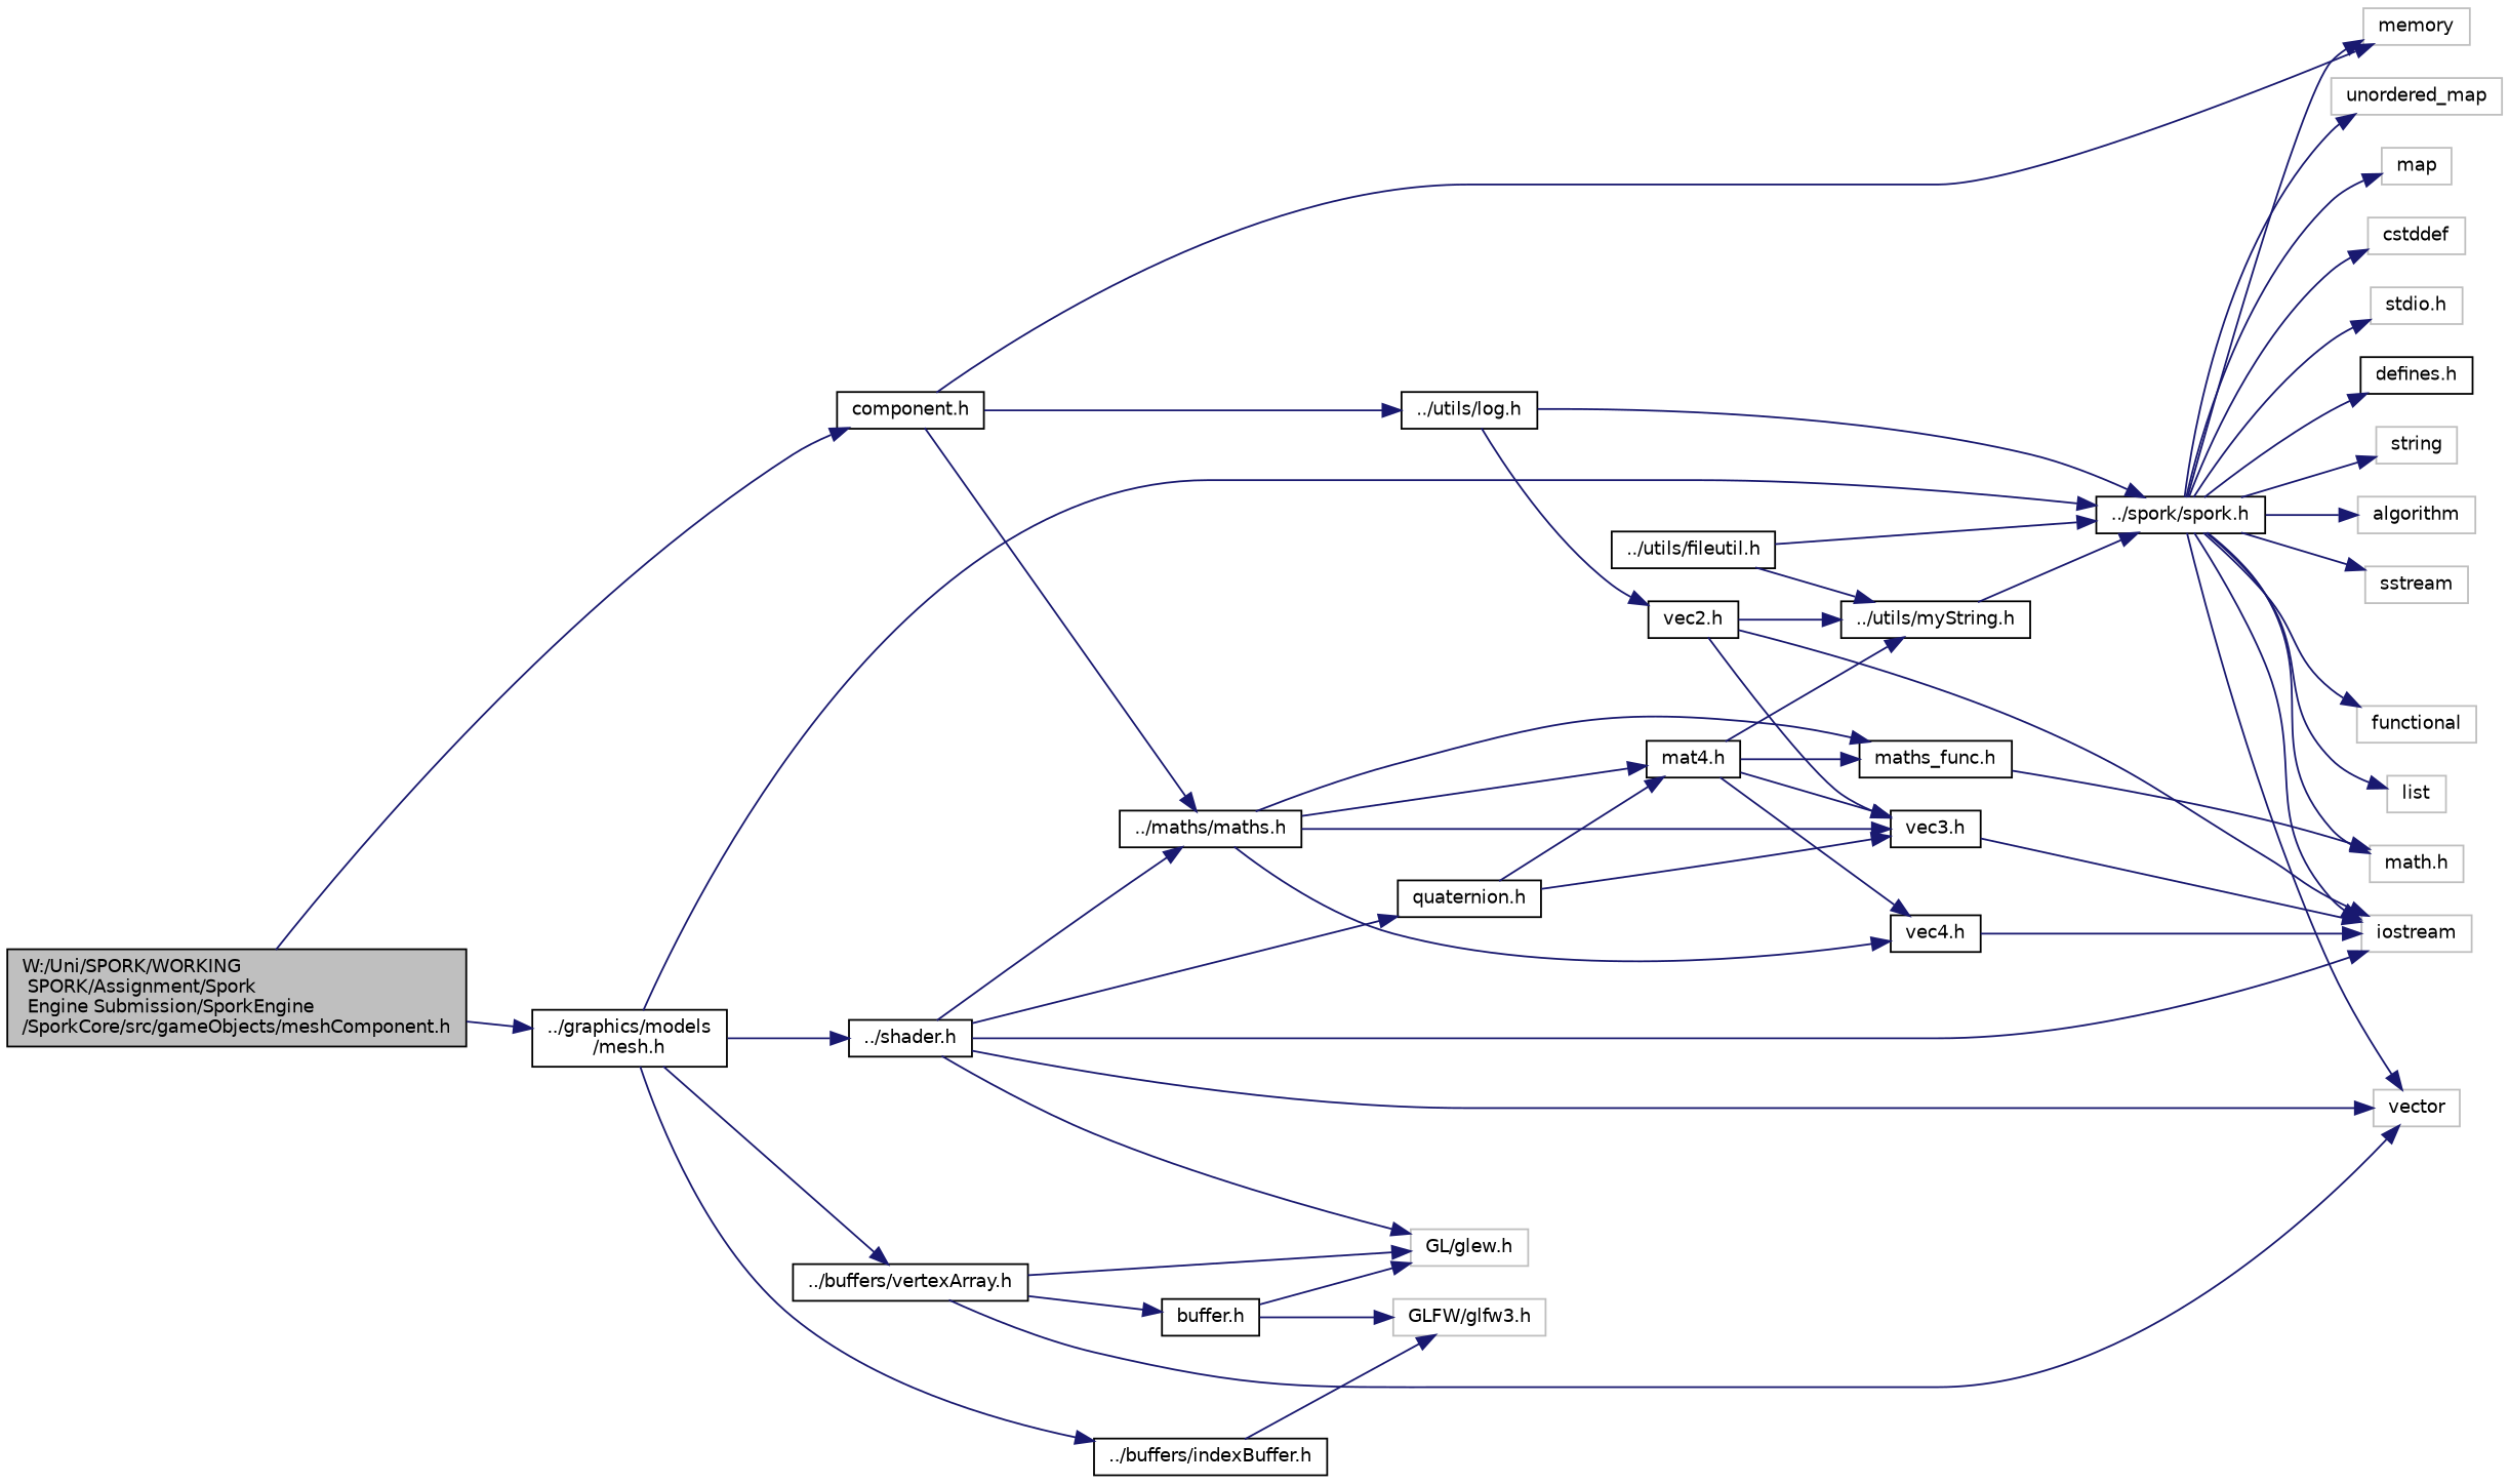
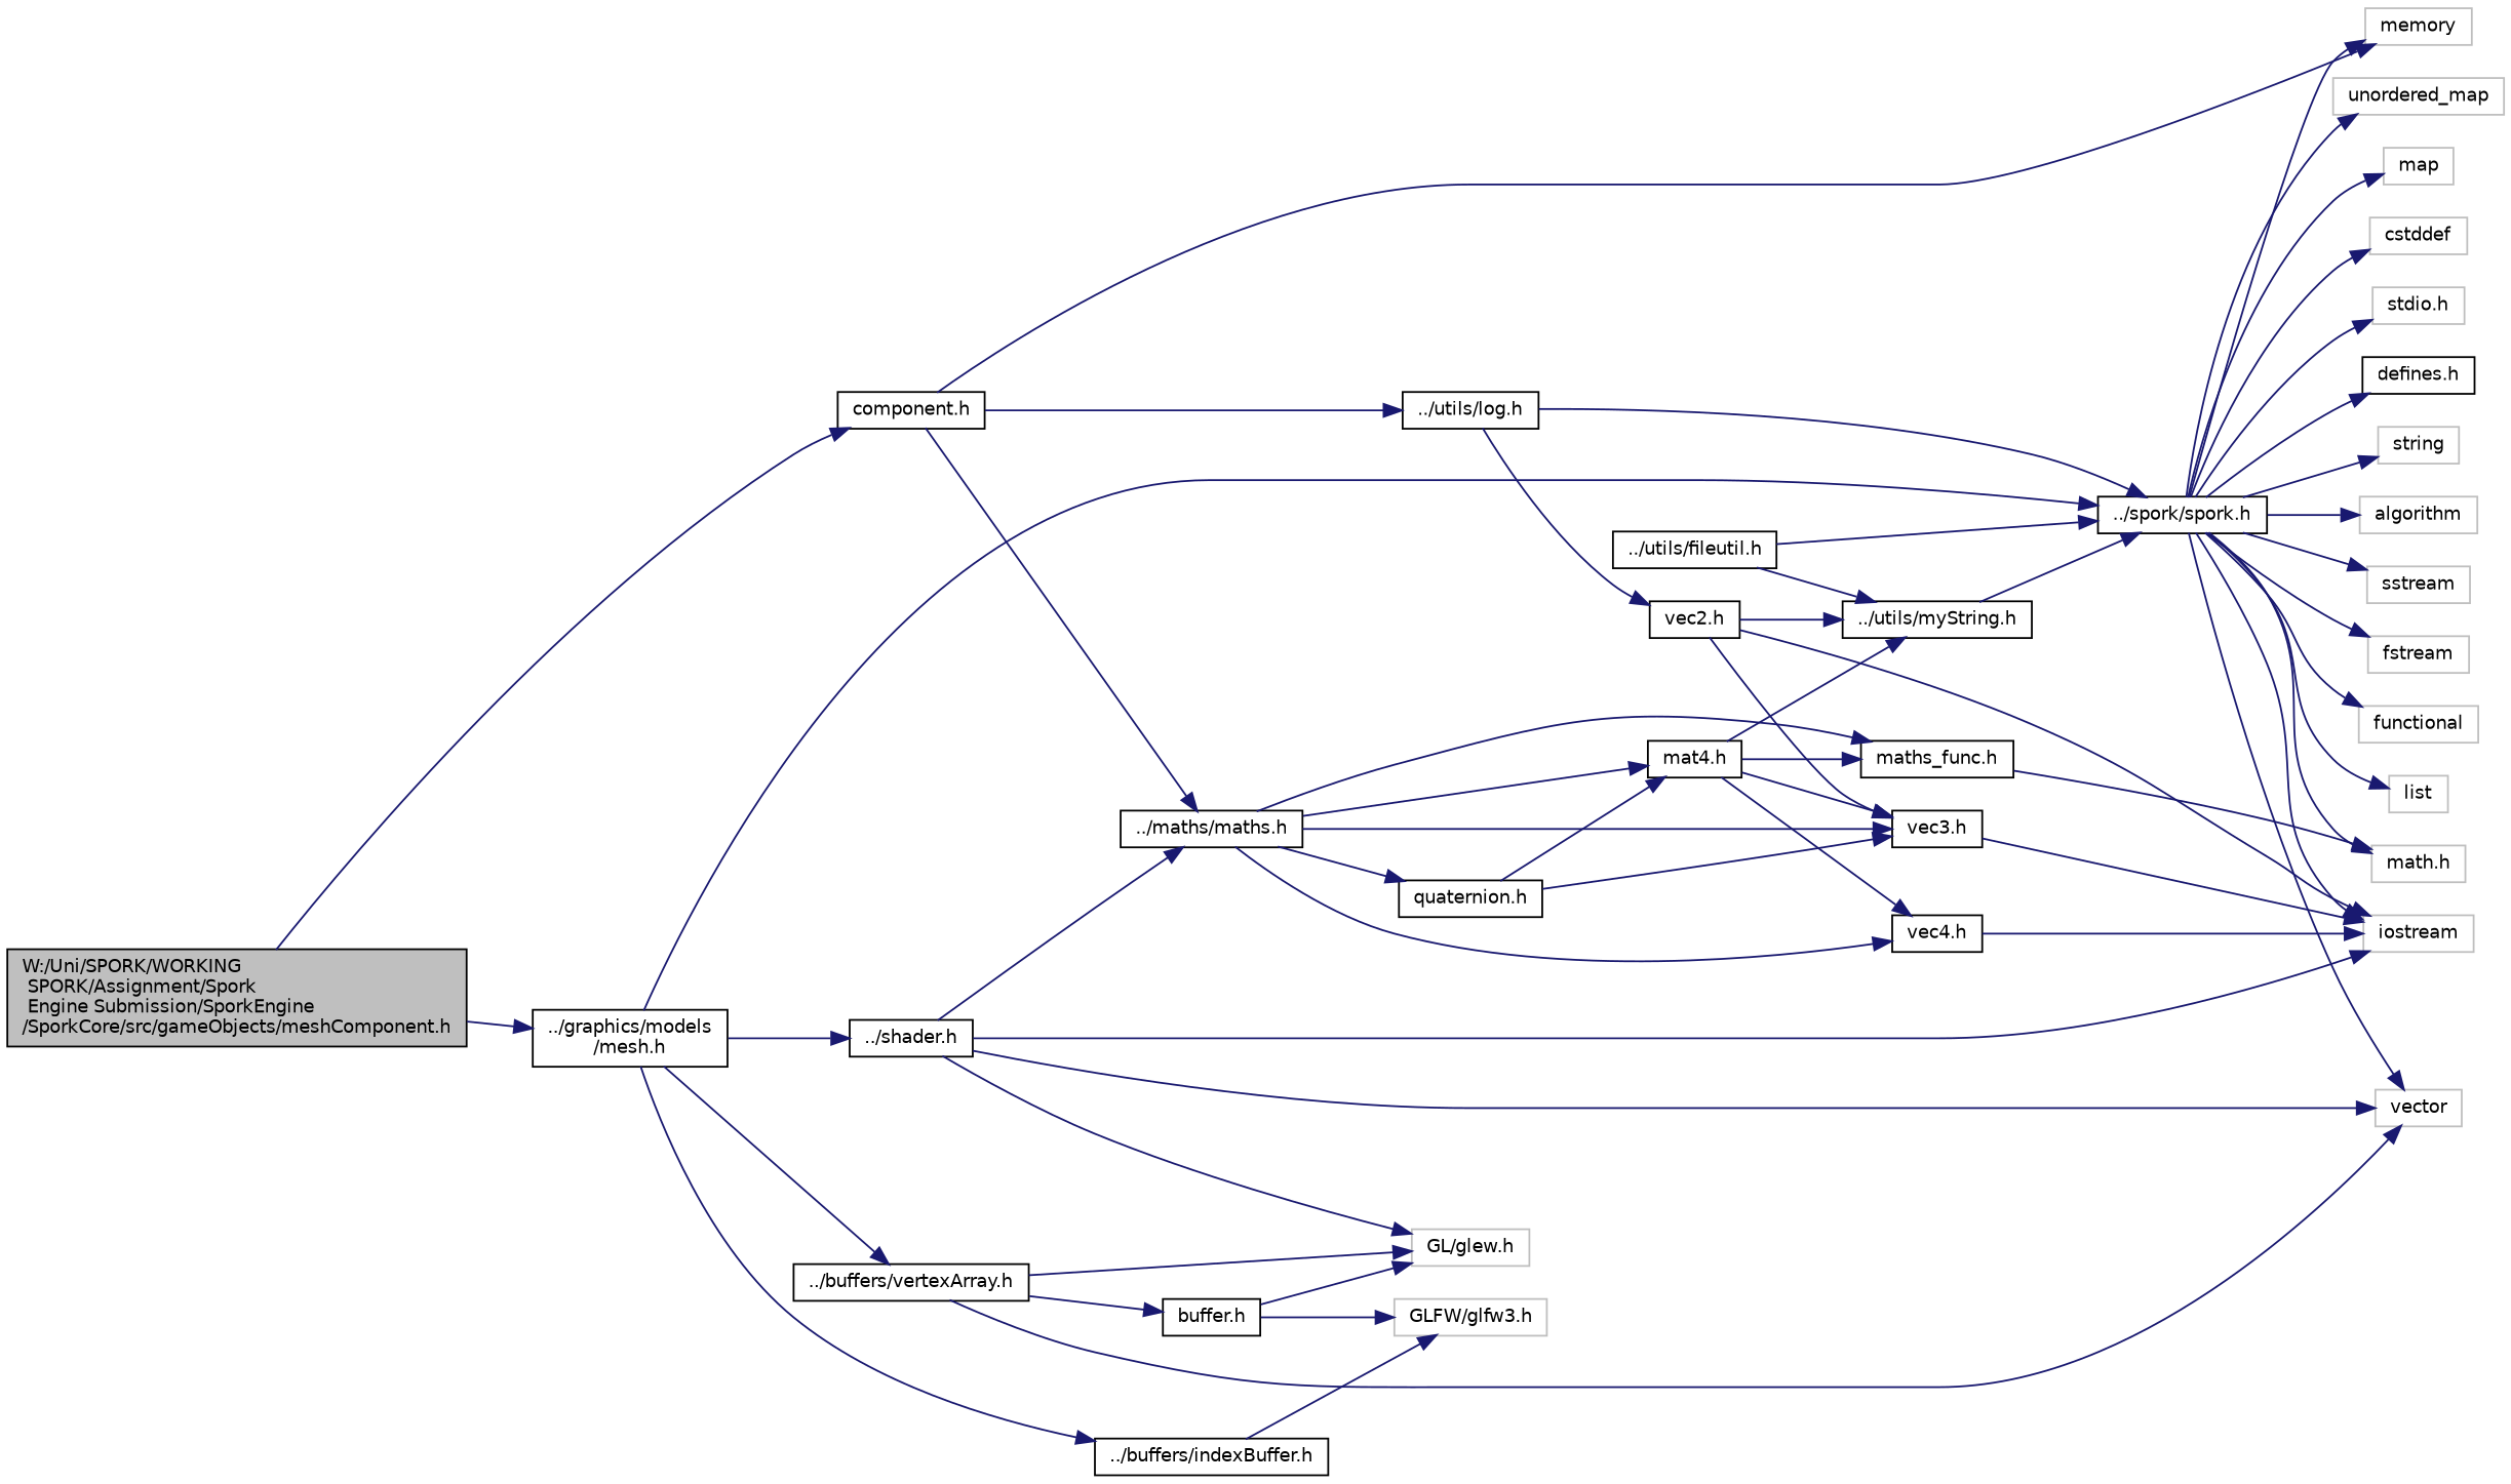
  digraph {
    rankdir=LR
    node [color=black fillcolor=white fontname=Helvetica fontsize=10 shape=record style=filled]
    edge [color=midnightblue fontname=Helvetica fontsize=10 labelfontname=Helvetica labelfontsize=10 style=solid]
    n1 [fillcolor=grey75 fontcolor=black height=0.2 label="W:/Uni/SPORK/WORKING\l SPORK/Assignment/Spork\l Engine Submission/SporkEngine\l/SporkCore/src/gameObjects/meshComponent.h" width=0.4]
    n2 [height=0.2 label="component.h" width=0.4]
    n3 [height=0.2 label="../graphics/models\l/mesh.h" width=0.4]
    n4 [color=grey75 height=0.2 label=memory width=0.4]
    n5 [height=0.2 label="../maths/maths.h" width=0.4]
    n6 [height=0.2 label="../utils/log.h" width=0.4]
    n7 [height=0.2 label="../spork/spork.h" width=0.4]
    n8 [height=0.2 label="../buffers/vertexArray.h" width=0.4]
    n9 [height=0.2 label="../buffers/indexBuffer.h" width=0.4]
    n10 [height=0.2 label="../shader.h" width=0.4]
    n11 [height=0.2 label="maths_func.h" width=0.4]
    n12 [height=0.2 label="vec3.h" width=0.4]
    n13 [height=0.2 label="vec4.h" width=0.4]
    n14 [height=0.2 label="mat4.h" width=0.4]
    n15 [height=0.2 label="quaternion.h" width=0.4]
    n16 [color=grey75 height=0.2 label="math.h" width=0.4]
    n17 [height=0.2 label="vec2.h" width=0.4]
    n18 [color=grey75 height=0.2 label=iostream width=0.4]
    n19 [height=0.2 label="../utils/myString.h" width=0.4]
    n20 [color=grey75 height=0.2 label=string width=0.4]
    n21 [color=grey75 height=0.2 label=algorithm width=0.4]
    n22 [color=grey75 height=0.2 label=sstream width=0.4]
+   n23 [color=grey75 height=0.2 label=fstream width=0.4]
    n24 [color=grey75 height=0.2 label=functional width=0.4]
    n25 [color=grey75 height=0.2 label=vector width=0.4]
    n26 [color=grey75 height=0.2 label=list width=0.4]
    n27 [color=grey75 height=0.2 label=unordered_map width=0.4]
    n28 [color=grey75 height=0.2 label=map width=0.4]
    n29 [color=grey75 height=0.2 label=cstddef width=0.4]
    n30 [color=grey75 height=0.2 label="stdio.h" width=0.4]
    n31 [height=0.2 label="defines.h" width=0.4]
    n32 [color=grey75 height=0.2 label="GL/glew.h" width=0.4]
    n33 [height=0.2 label="buffer.h" width=0.4]
    n34 [color=grey75 height=0.2 label="GLFW/glfw3.h" width=0.4]
    n35 [height=0.2 label="../utils/fileutil.h" width=0.4]
    n1 -> n2
    n1 -> n3
    n2 -> n4
    n2 -> n5
    n2 -> n6
    n3 -> n7
    n3 -> n8
    n3 -> n9
    n3 -> n10
    n5 -> n11
    n5 -> n12
    n5 -> n13
    n5 -> n14
-   n10 -> n15
+   n5 -> n15
    n6 -> n7
    n6 -> n17
    n7 -> n4
    n7 -> n16
    n7 -> n18
    n7 -> n20
    n7 -> n21
    n7 -> n22
+   n7 -> n23
    n7 -> n24
    n7 -> n25
    n7 -> n26
    n7 -> n27
    n7 -> n28
    n7 -> n29
    n7 -> n30
    n7 -> n31
    n8 -> n25
    n8 -> n32
    n8 -> n33
    n9 -> n34
    n10 -> n5
    n10 -> n18
    n10 -> n25
    n10 -> n32
    n11 -> n16
    n12 -> n18
    n13 -> n18
    n14 -> n11
    n14 -> n12
    n14 -> n13
    n14 -> n19
    n15 -> n12
    n15 -> n14
    n17 -> n12
    n17 -> n18
    n17 -> n19
    n19 -> n7
    n33 -> n32
    n33 -> n34
    n35 -> n7
    n35 -> n19
  }
